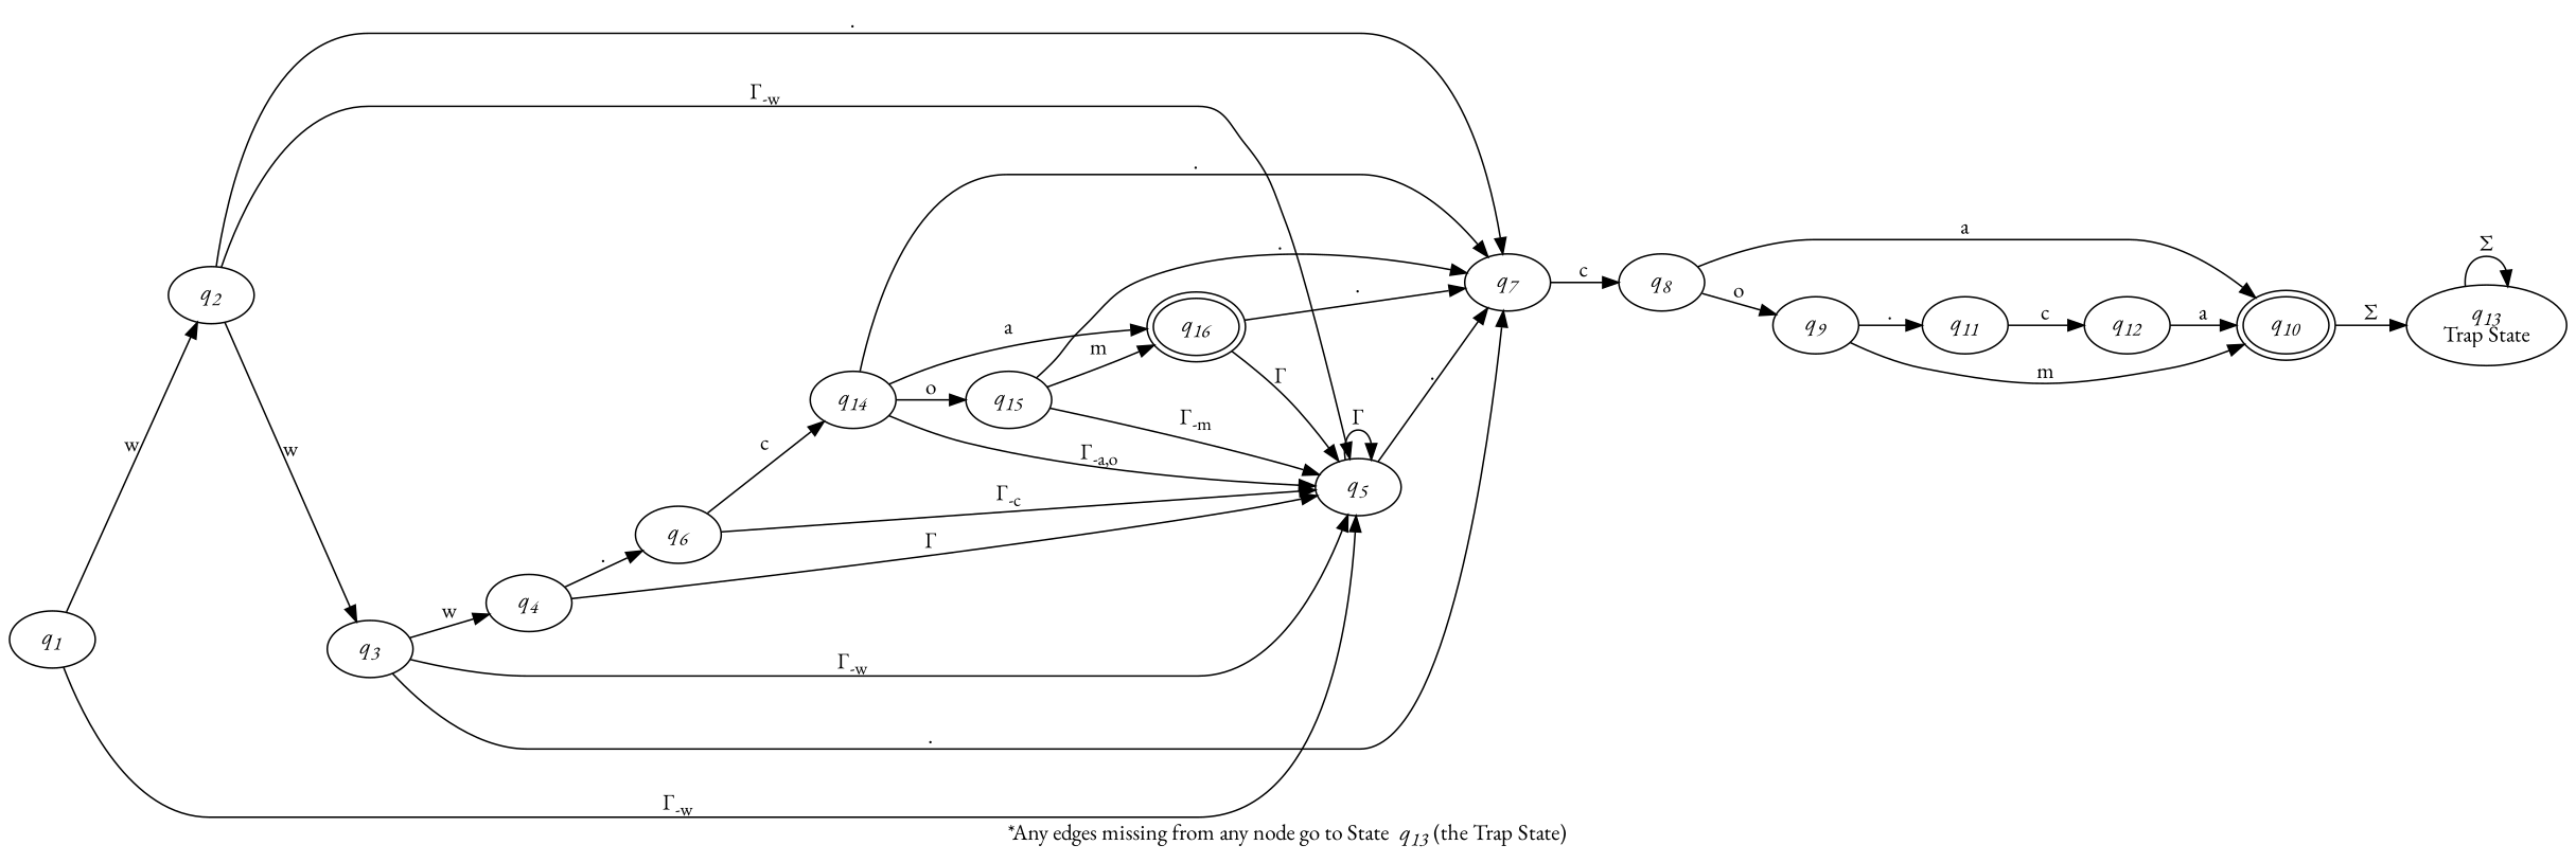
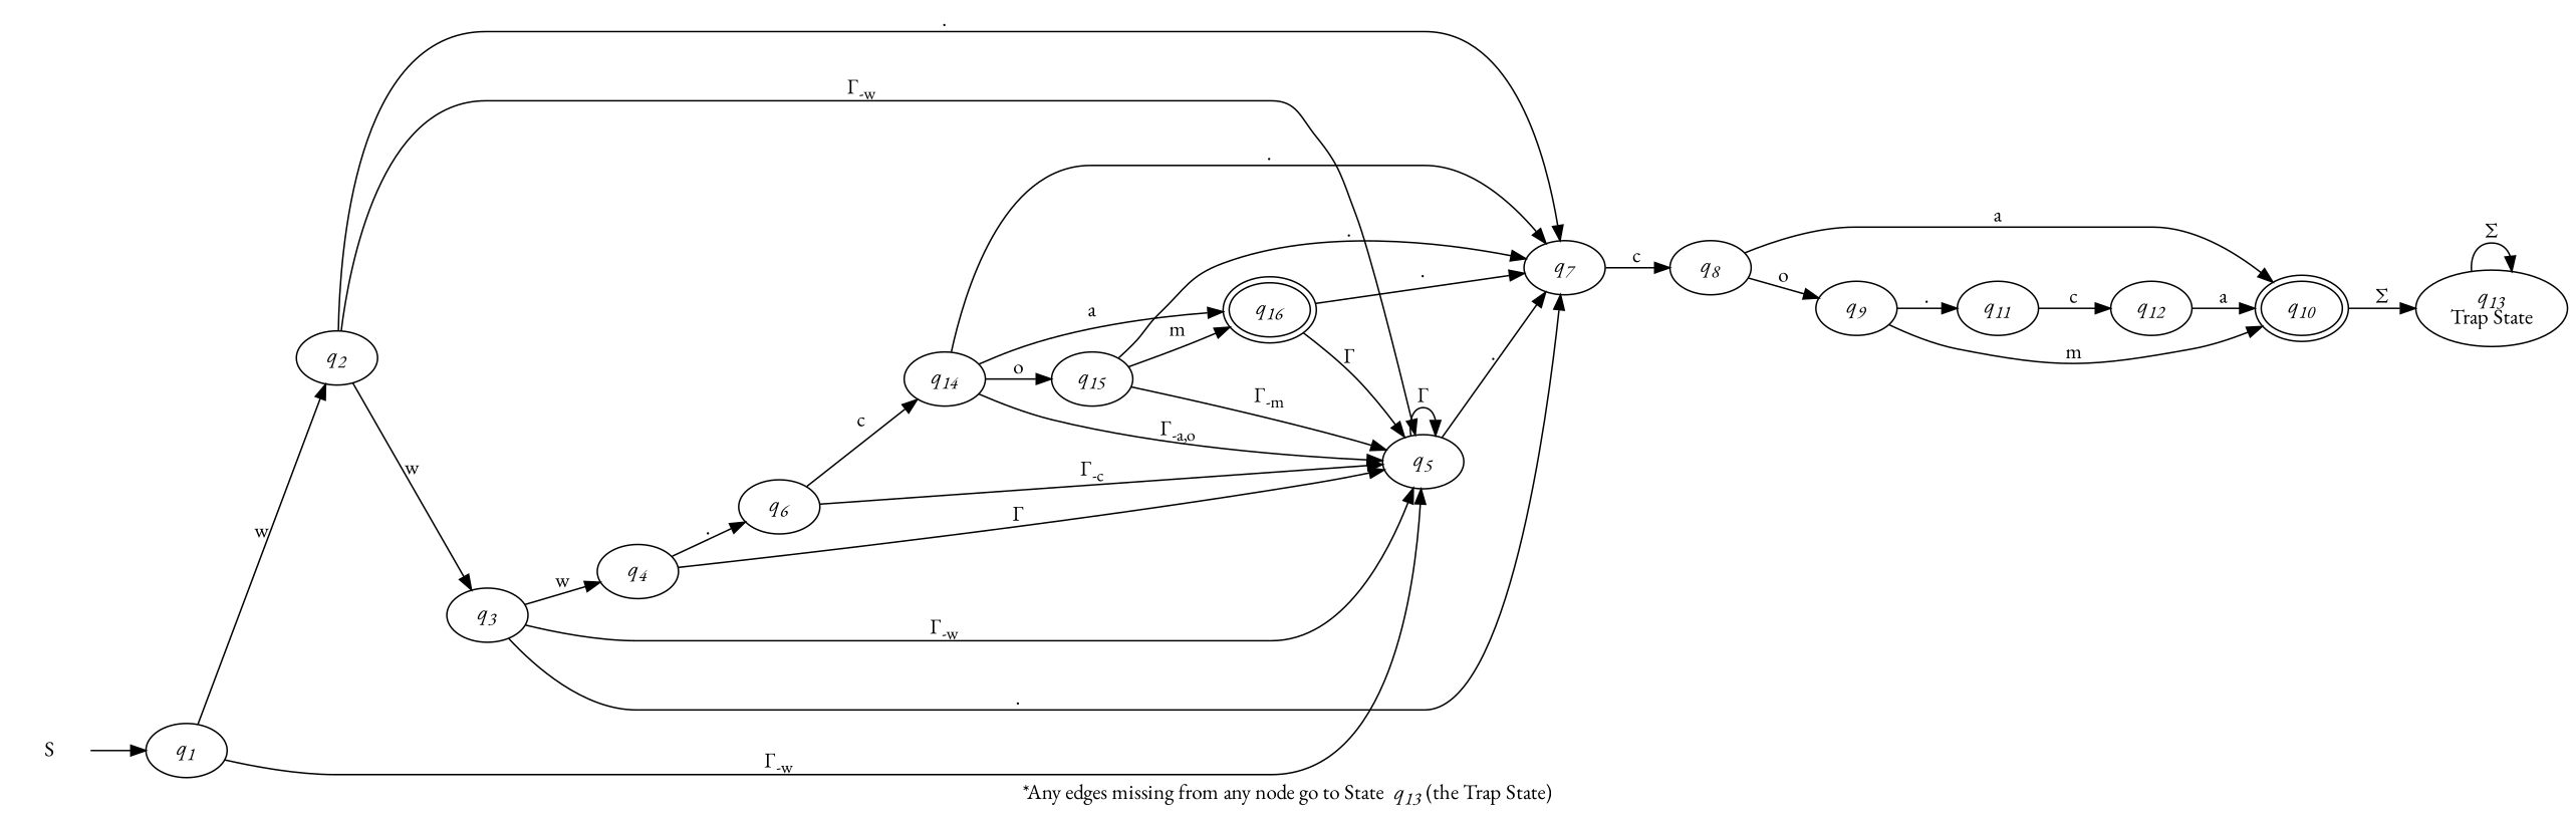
  digraph {
    label=<*Any edges missing from any node go to State&nbsp;&nbsp;<i>q<sub>13</sub></i>&nbsp;(the Trap State)>
    rankdir=LR
    fontname="EB Garamond"
    node [fontname="EB Garamond"]
    edge [fontname="EB Garamond"]
    n1 [label=<<i>q<sub>2</sub></i>>]
    n2 [label=<<i>q<sub>3</sub></i>>]
    n3 [label=<<i>q<sub>5</sub></i>>]
+   S [color=none]
    n5 [label=<<i>q<sub>1</sub></i>>]
    n6 [label=<<i>q<sub>7</sub></i>>]
    n7 [label=<<i>q<sub>4</sub></i>>]
    n8 [label=<<i>q<sub>6</sub></i>>]
    n9 [label=<<i>q<sub>14</sub></i>>]
    n10 [label=<<i>q<sub>8</sub></i>>]
    n11 [label=<<i>q<sub>9</sub></i>>]
    n12 [label=<<i>q<sub>10</sub></i>> peripheries=2]
    n13 [label=<<i>q<sub>11</sub></i>>]
    n14 [label=<<i>q<sub>13</sub></i><br />Trap State>]
    n15 [label=<<i>q<sub>12</sub></i>>]
    n16 [label=<<i>q<sub>15</sub></i>>]
    n17 [label=<<i>q<sub>16</sub></i>> peripheries=2]
    subgraph sub_1 {
      n1
      n2
    }
    subgraph sub_2 {
      n1
      n2
      n3
    }
    n1 -> n2 [label=w]
    n1 -> n3 [label=<Γ<sub>-w</sub>>]
    n1 -> n6 [label="."]
    n2 -> n3 [label=<Γ<sub>-w</sub>>]
    n2 -> n6 [label="."]
    n2 -> n7 [label=w]
    n3 -> n3 [label="Γ"]
    n3 -> n6 [label="."]
+   S -> n5
    n5 -> n1 [label=w]
    n5 -> n3 [label=<Γ<sub>-w</sub>>]
    n6 -> n10 [label=c]
    n7 -> n3 [label="Γ"]
    n7 -> n8 [label="."]
    n8 -> n3 [label=<Γ<sub>-c</sub>>]
    n8 -> n9 [label=c]
    n9 -> n3 [label=<Γ<sub>-a,o</sub>>]
    n9 -> n6 [label="."]
    n9 -> n16 [label=o]
    n9 -> n17 [label=a]
    n10 -> n11 [label=o]
    n10 -> n12 [label=a]
    n11 -> n12 [label=m]
    n11 -> n13 [label="."]
    n12 -> n14 [label="Σ"]
    n13 -> n15 [label=c]
    n14 -> n14 [label="Σ"]
    n15 -> n12 [label=a]
    n16 -> n3 [label=<Γ<sub>-m</sub>>]
    n16 -> n6 [label="."]
    n16 -> n17 [label=m]
    n17 -> n3 [label="Γ"]
    n17 -> n6 [label="."]
  }
